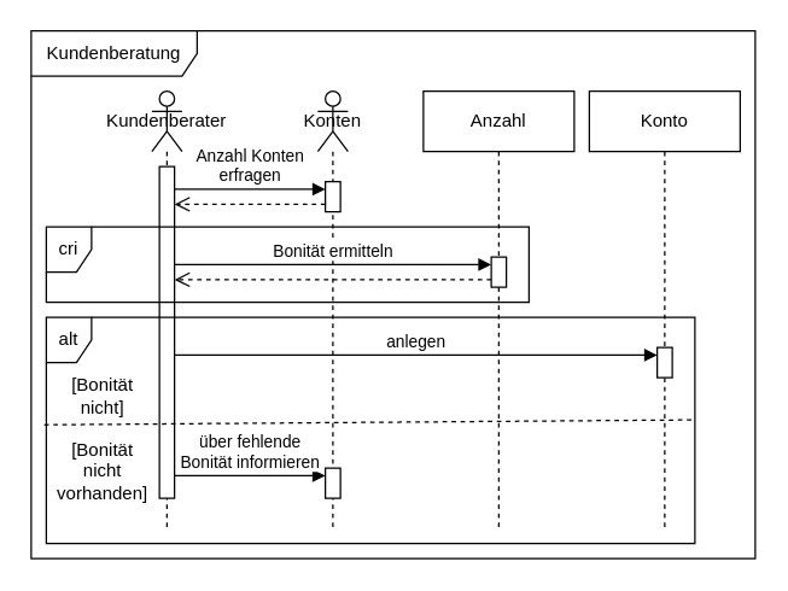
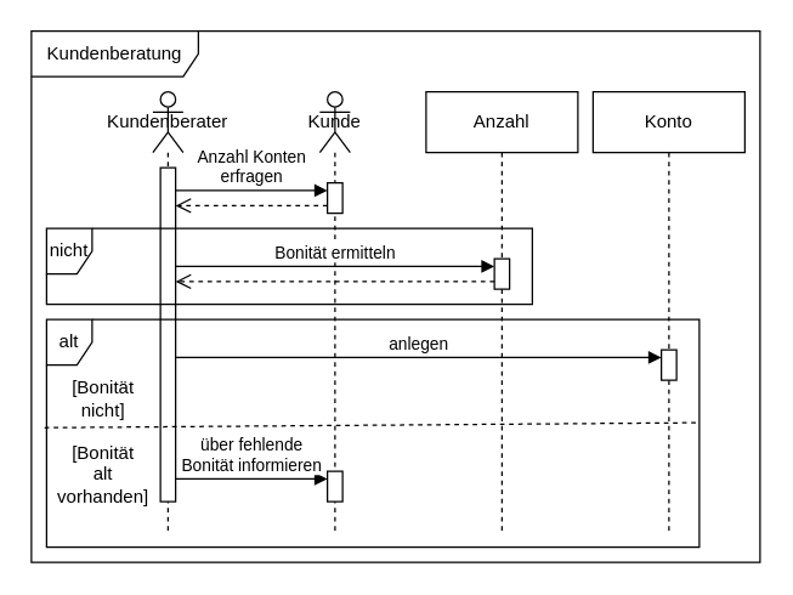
  <mxCell id="0" />
  <mxCell id="1" parent="0" />
  <mxCell id="2" value="Kundenberatung" style="shape=umlFrame;whiteSpace=wrap;html=1;pointerEvents=0;width=110;height=30;" vertex="1" parent="1"><mxGeometry x="20" y="20" width="480" height="350" as="geometry" /></mxCell>
  <mxCell id="3" value="Anzahl Konten&lt;br&gt;erfragen" style="html=1;verticalAlign=bottom;endArrow=block;curved=0;rounded=0;entryX=0;entryY=0;entryDx=0;entryDy=5;" edge="1" target="8" parent="1" source="6"><mxGeometry relative="1" as="geometry"><mxPoint x="110" y="145" as="sourcePoint" /></mxGeometry></mxCell>
  <mxCell id="4" value="" style="html=1;verticalAlign=bottom;endArrow=open;dashed=1;endSize=8;curved=0;rounded=0;exitX=0;exitY=1;exitDx=0;exitDy=-5;" edge="1" source="8" parent="1" target="6"><mxGeometry relative="1" as="geometry"><mxPoint x="110" y="215" as="targetPoint" /></mxGeometry></mxCell>
  <mxCell id="5" value="Kundenberater" style="shape=umlLifeline;perimeter=lifelinePerimeter;whiteSpace=wrap;html=1;container=1;dropTarget=0;collapsible=0;recursiveResize=0;outlineConnect=0;portConstraint=eastwest;newEdgeStyle={&quot;curved&quot;:0,&quot;rounded&quot;:0};participant=umlActor;" vertex="1" parent="1"><mxGeometry x="100" y="60" width="20" height="290" as="geometry" /></mxCell>
  <mxCell id="6" value="" style="html=1;points=[[0,0,0,0,5],[0,1,0,0,-5],[1,0,0,0,5],[1,1,0,0,-5]];perimeter=orthogonalPerimeter;outlineConnect=0;targetShapes=umlLifeline;portConstraint=eastwest;newEdgeStyle={&quot;curved&quot;:0,&quot;rounded&quot;:0};" vertex="1" parent="5"><mxGeometry x="5" y="50" width="10" height="220" as="geometry" /></mxCell>
- <mxCell id="7" value="Konten" style="shape=umlLifeline;perimeter=lifelinePerimeter;whiteSpace=wrap;html=1;container=1;dropTarget=0;collapsible=0;recursiveResize=0;outlineConnect=0;portConstraint=eastwest;newEdgeStyle={&quot;curved&quot;:0,&quot;rounded&quot;:0};participant=umlActor;" vertex="1" parent="1"><mxGeometry x="210" y="60" width="20" height="290" as="geometry" /></mxCell>
+ <mxCell id="7" value="Kunde" style="shape=umlLifeline;perimeter=lifelinePerimeter;whiteSpace=wrap;html=1;container=1;dropTarget=0;collapsible=0;recursiveResize=0;outlineConnect=0;portConstraint=eastwest;newEdgeStyle={&quot;curved&quot;:0,&quot;rounded&quot;:0};participant=umlActor;" vertex="1" parent="1"><mxGeometry x="210" y="60" width="20" height="290" as="geometry" /></mxCell>
  <mxCell id="8" value="" style="html=1;points=[[0,0,0,0,5],[0,1,0,0,-5],[1,0,0,0,5],[1,1,0,0,-5]];perimeter=orthogonalPerimeter;outlineConnect=0;targetShapes=umlLifeline;portConstraint=eastwest;newEdgeStyle={&quot;curved&quot;:0,&quot;rounded&quot;:0};" vertex="1" parent="7"><mxGeometry x="5" y="60" width="10" height="20" as="geometry" /></mxCell>
  <mxCell id="9" value="" style="html=1;points=[[0,0,0,0,5],[0,1,0,0,-5],[1,0,0,0,5],[1,1,0,0,-5]];perimeter=orthogonalPerimeter;outlineConnect=0;targetShapes=umlLifeline;portConstraint=eastwest;newEdgeStyle={&quot;curved&quot;:0,&quot;rounded&quot;:0};" vertex="1" parent="7"><mxGeometry x="5" y="250" width="10" height="20" as="geometry" /></mxCell>
  <mxCell id="10" value="Anzahl" style="shape=umlLifeline;perimeter=lifelinePerimeter;whiteSpace=wrap;html=1;container=1;dropTarget=0;collapsible=0;recursiveResize=0;outlineConnect=0;portConstraint=eastwest;newEdgeStyle={&quot;curved&quot;:0,&quot;rounded&quot;:0};" vertex="1" parent="1"><mxGeometry x="280" y="60" width="100" height="290" as="geometry" /></mxCell>
  <mxCell id="11" value="" style="html=1;points=[[0,0,0,0,5],[0,1,0,0,-5],[1,0,0,0,5],[1,1,0,0,-5]];perimeter=orthogonalPerimeter;outlineConnect=0;targetShapes=umlLifeline;portConstraint=eastwest;newEdgeStyle={&quot;curved&quot;:0,&quot;rounded&quot;:0};" vertex="1" parent="10"><mxGeometry x="45" y="110" width="10" height="20" as="geometry" /></mxCell>
  <mxCell id="12" value="Bonität ermitteln" style="html=1;verticalAlign=bottom;endArrow=block;curved=0;rounded=0;entryX=0;entryY=0;entryDx=0;entryDy=5;" edge="1" target="11" parent="1" source="6"><mxGeometry relative="1" as="geometry"><mxPoint x="225" y="165" as="sourcePoint" /></mxGeometry></mxCell>
  <mxCell id="13" value="" style="html=1;verticalAlign=bottom;endArrow=open;dashed=1;endSize=8;curved=0;rounded=0;exitX=0;exitY=1;exitDx=0;exitDy=-5;" edge="1" source="11" parent="1" target="6"><mxGeometry relative="1" as="geometry"><mxPoint x="225" y="235" as="targetPoint" /></mxGeometry></mxCell>
  <mxCell id="14" value="alt" style="shape=umlFrame;whiteSpace=wrap;html=1;pointerEvents=0;width=30;height=30;" vertex="1" parent="1"><mxGeometry x="30" y="210" width="430" height="150" as="geometry" /></mxCell>
  <mxCell id="15" value="Konto" style="shape=umlLifeline;perimeter=lifelinePerimeter;whiteSpace=wrap;html=1;container=1;dropTarget=0;collapsible=0;recursiveResize=0;outlineConnect=0;portConstraint=eastwest;newEdgeStyle={&quot;curved&quot;:0,&quot;rounded&quot;:0};" vertex="1" parent="1"><mxGeometry x="390" y="60" width="100" height="290" as="geometry" /></mxCell>
  <mxCell id="16" value="" style="html=1;points=[[0,0,0,0,5],[0,1,0,0,-5],[1,0,0,0,5],[1,1,0,0,-5]];perimeter=orthogonalPerimeter;outlineConnect=0;targetShapes=umlLifeline;portConstraint=eastwest;newEdgeStyle={&quot;curved&quot;:0,&quot;rounded&quot;:0};" vertex="1" parent="15"><mxGeometry x="45" y="170" width="10" height="20" as="geometry" /></mxCell>
  <mxCell id="17" value="[Bonität&lt;br&gt;nicht]" style="text;html=1;align=center;verticalAlign=middle;resizable=0;points=[];autosize=1;strokeColor=none;fillColor=none;" vertex="1" parent="1"><mxGeometry x="27" y="242" width="80" height="40" as="geometry" /></mxCell>
  <mxCell id="18" value="anlegen" style="html=1;verticalAlign=bottom;endArrow=block;curved=0;rounded=0;entryX=0;entryY=0;entryDx=0;entryDy=5;entryPerimeter=0;" edge="1" parent="1" source="6" target="16"><mxGeometry width="80" relative="1" as="geometry"><mxPoint x="100" y="254.6" as="sourcePoint" /><mxPoint x="420" y="254.6" as="targetPoint" /></mxGeometry></mxCell>
- <mxCell id="19" value="[Bonität&lt;br&gt;nicht&lt;br&gt;vorhanden]" style="text;html=1;align=center;verticalAlign=middle;resizable=0;points=[];autosize=1;strokeColor=none;fillColor=none;" vertex="1" parent="1"><mxGeometry x="27" y="282" width="80" height="60" as="geometry" /></mxCell>
+ <mxCell id="19" value="[Bonität&lt;br&gt;alt&lt;br&gt;vorhanden]" style="text;html=1;align=center;verticalAlign=middle;resizable=0;points=[];autosize=1;strokeColor=none;fillColor=none;" vertex="1" parent="1"><mxGeometry x="27" y="282" width="80" height="60" as="geometry" /></mxCell>
  <mxCell id="20" value="über fehlende&lt;br&gt;Bonität informieren" style="html=1;verticalAlign=bottom;endArrow=block;curved=0;rounded=0;entryX=0;entryY=0;entryDx=0;entryDy=5;entryPerimeter=0;" edge="1" parent="1" source="6" target="9"><mxGeometry width="80" relative="1" as="geometry"><mxPoint x="270" y="320" as="sourcePoint" /><mxPoint x="350" y="320" as="targetPoint" /></mxGeometry></mxCell>
  <mxCell id="21" value="" style="endArrow=none;dashed=1;html=1;rounded=0;exitX=-0.003;exitY=0.502;exitDx=0;exitDy=0;exitPerimeter=0;" edge="1" parent="1"><mxGeometry width="50" height="50" relative="1" as="geometry"><mxPoint x="28.68" y="281.3" as="sourcePoint" /><mxPoint x="460" y="278" as="targetPoint" /></mxGeometry></mxCell>
- <mxCell id="22" value="cri" style="shape=umlFrame;whiteSpace=wrap;html=1;pointerEvents=0;width=30;height=30;" vertex="1" parent="1"><mxGeometry x="30" y="150" width="320" height="50" as="geometry" /></mxCell>
+ <mxCell id="22" value="nicht" style="shape=umlFrame;whiteSpace=wrap;html=1;pointerEvents=0;width=30;height=30;" vertex="1" parent="1"><mxGeometry x="30" y="150" width="320" height="50" as="geometry" /></mxCell>
